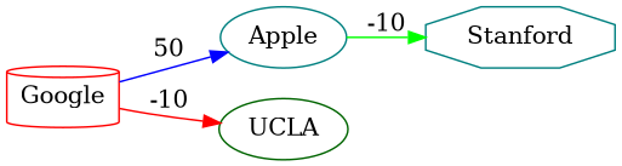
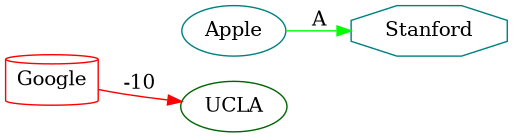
  digraph {
    rankdir=LR
    node [color=teal shape=ellipse]
    n1 [color=red label=Google shape=cylinder]
    n2 [label=Apple]
    n3 [color=darkgreen label=UCLA]
    n4 [label=Stanford shape=octagon]
-   n1 -> n2 [color=blue label=50]
    n1 -> n3 [color=red label=-10]
-   n2 -> n4 [color=green label=-10]
+   n2 -> n4 [color=green label=A]
  }
